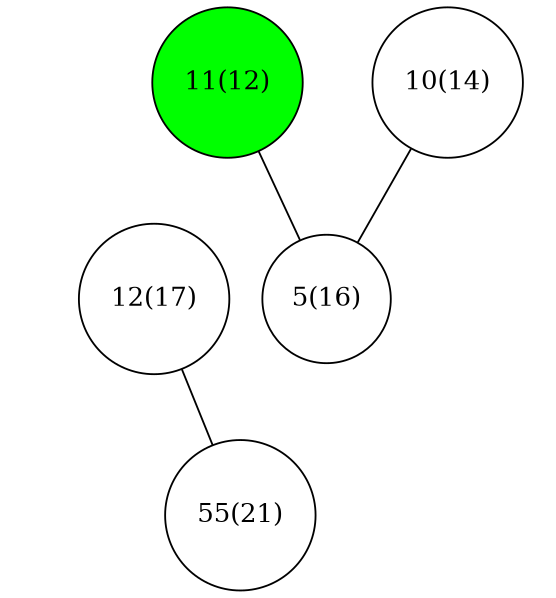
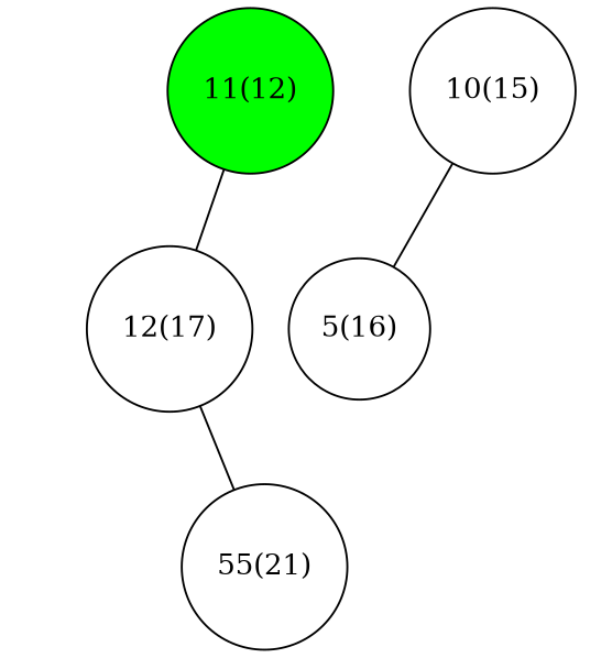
  graph {
    node [fillcolor="#FFFFFF" shape=circle style=filled]
    n1 [fillcolor="#00FF00" label="11(12)"]
    n2 [label="12(17)"]
-   n3 [label="10(14)"]
+   n3 [label="10(15)"]
    n4 [label="5(16)"]
    NIL5 [style=invis fillcolor="" shape=""]
    NIL6 [style=invis fillcolor="" shape=""]
    n7 [label="55(21)"]
-   n1 -- n4
+   n1 -- n2
    n2 -- NIL6 [style=invis]
    n2 -- n7
    n3 -- n4
    n3 -- NIL5 [style=invis]
  }
